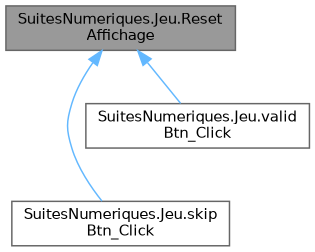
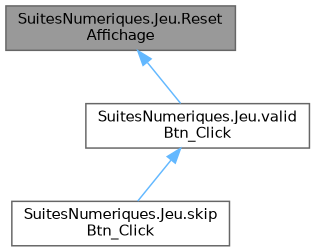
  digraph {
    rankdir=TB
    node [color=grey40 fillcolor=white fontname=Helvetica fontsize=10 shape=box style=filled]
    edge [color=steelblue1 dir=back fontname=Helvetica fontsize=10 labelfontname=Helvetica labelfontsize=10 style=solid]
    n1 [color=gray40 fillcolor=grey60 fontcolor=black height=0.2 label="SuitesNumeriques.Jeu.Reset\lAffichage" width=0.4]
    n2 [height=0.2 label="SuitesNumeriques.Jeu.skip\lBtn_Click" width=0.4]
    n3 [height=0.2 label="SuitesNumeriques.Jeu.valid\lBtn_Click" width=0.4]
-   n1 -> n2
+   n3 -> n2
    n1 -> n3
  }
